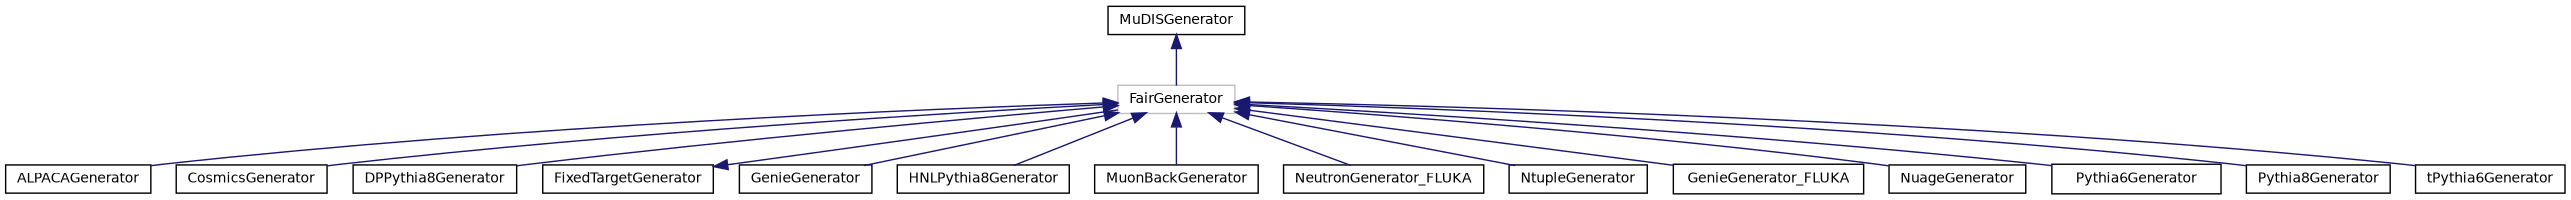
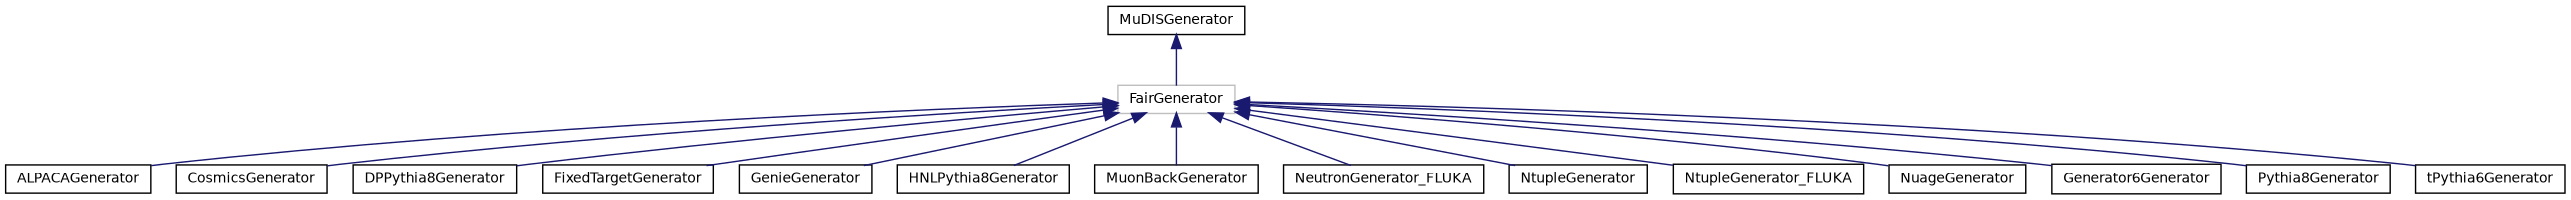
  digraph {
    rankdir=TB
    node [color=black fillcolor=white fontname=Helvetica fontsize=10 shape=record style=filled]
    edge [color=midnightblue dir=back fontname=Helvetica fontsize=10 labelfontname=Helvetica labelfontsize=10 style=solid]
    n1 [color=grey75 height=0.2 label=FairGenerator width=0.4]
    n2 [height=0.2 label=ALPACAGenerator width=0.4]
    n3 [height=0.2 label=CosmicsGenerator width=0.4]
    n4 [height=0.2 label=DPPythia8Generator width=0.4]
    n5 [height=0.2 label=FixedTargetGenerator width=0.4]
    n6 [height=0.2 label=GenieGenerator width=0.4]
    n7 [height=0.2 label=HNLPythia8Generator width=0.4]
    n8 [height=0.2 label=MuonBackGenerator width=0.4]
    n9 [height=0.2 label=NeutronGenerator_FLUKA width=0.4]
    n10 [height=0.2 label=NtupleGenerator width=0.4]
-   n11 [height=0.2 label=GenieGenerator_FLUKA width=0.4]
+   n11 [height=0.2 label=NtupleGenerator_FLUKA width=0.4]
    n12 [height=0.2 label=NuageGenerator width=0.4]
-   n13 [height=0.2 label=Pythia6Generator width=0.4]
+   n13 [height=0.2 label=Generator6Generator width=0.4]
    n14 [height=0.2 label=Pythia8Generator width=0.4]
    n15 [height=0.2 label=tPythia6Generator width=0.4]
    n16 [height=0.2 label=MuDISGenerator width=0.4]
    n1 -> n2
    n1 -> n3
    n1 -> n4
-   n5 -> n1
+   n1 -> n5
    n1 -> n6
    n1 -> n7
    n1 -> n8
    n1 -> n9
    n1 -> n10
    n1 -> n11
    n1 -> n12
    n1 -> n13
    n1 -> n14
    n1 -> n15
    n16 -> n1
  }
